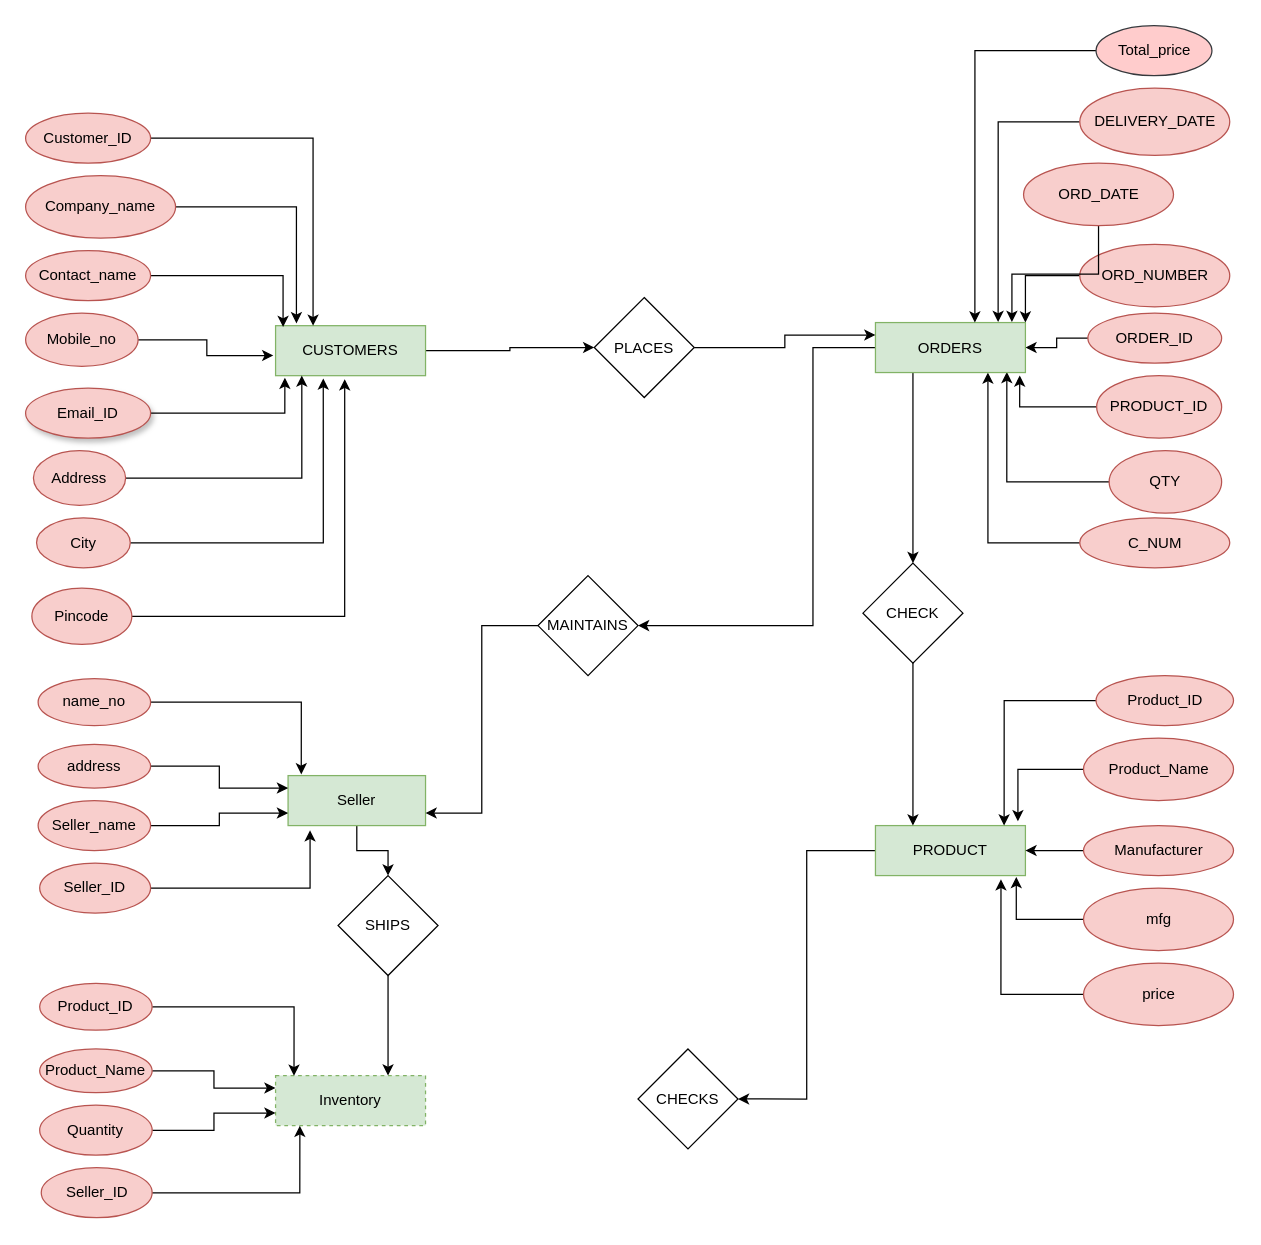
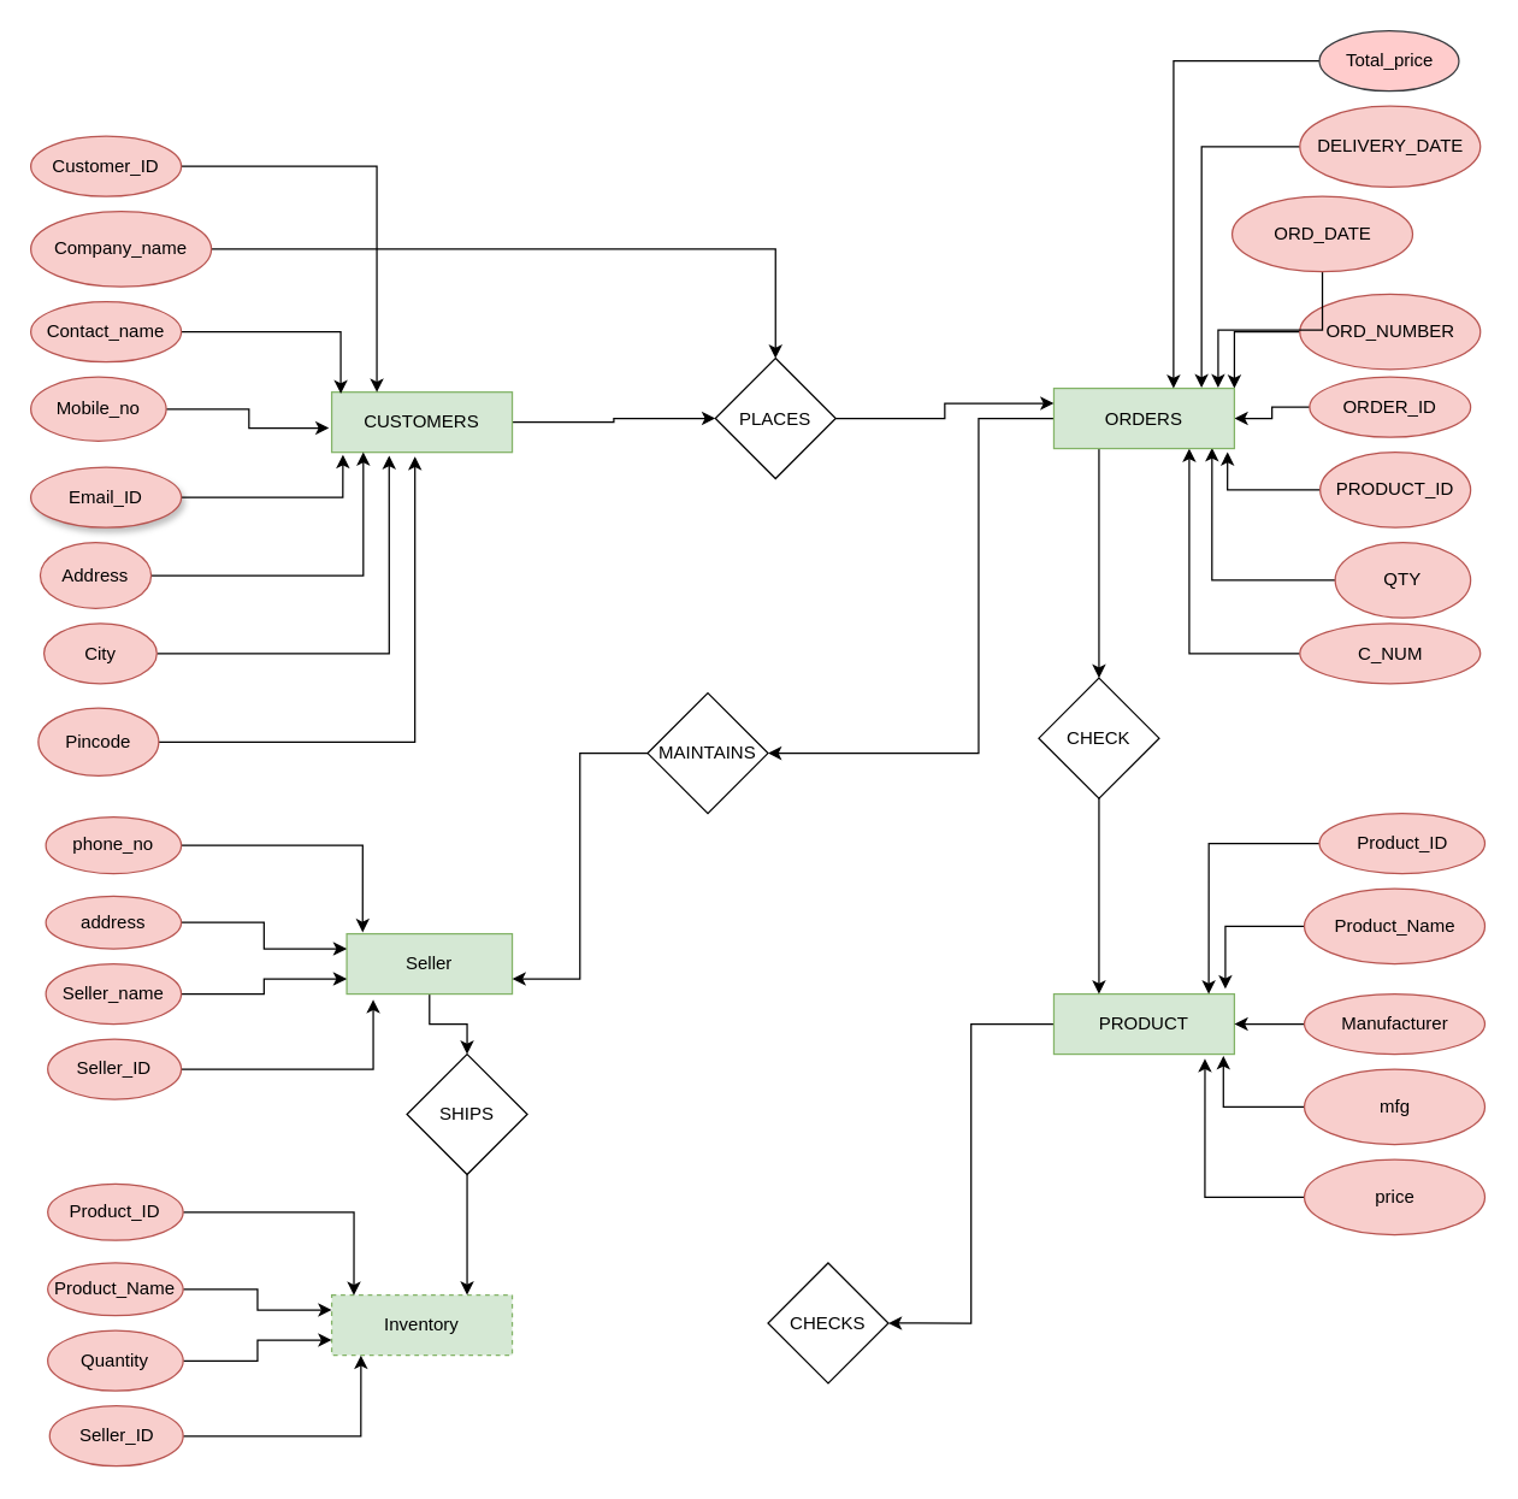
  <mxCell id="0" />
  <mxCell id="1" parent="0" />
  <mxCell id="2" style="edgeStyle=orthogonalEdgeStyle;rounded=0;orthogonalLoop=1;jettySize=auto;html=1;entryX=0;entryY=0.5;entryDx=0;entryDy=0;fontSize=8;" parent="1" source="3" target="50" edge="1"><mxGeometry relative="1" as="geometry" /></mxCell>
  <mxCell id="3" value="CUSTOMERS" style="rounded=0;whiteSpace=wrap;html=1;fillColor=#d5e8d4;strokeColor=#82b366;" parent="1" vertex="1"><mxGeometry x="220" y="260" width="120" height="40" as="geometry" /></mxCell>
  <mxCell id="4" style="edgeStyle=orthogonalEdgeStyle;rounded=0;orthogonalLoop=1;jettySize=auto;html=1;entryX=1;entryY=0.5;entryDx=0;entryDy=0;fontSize=12;" parent="1" source="5" target="74" edge="1"><mxGeometry relative="1" as="geometry" /></mxCell>
  <mxCell id="5" value="PRODUCT" style="rounded=0;whiteSpace=wrap;html=1;fillColor=#d5e8d4;strokeColor=#82b366;" parent="1" vertex="1"><mxGeometry x="700" y="660" width="120" height="40" as="geometry" /></mxCell>
  <mxCell id="6" style="edgeStyle=orthogonalEdgeStyle;rounded=0;orthogonalLoop=1;jettySize=auto;html=1;entryX=0.05;entryY=0.026;entryDx=0;entryDy=0;entryPerimeter=0;fontSize=8;" parent="1" source="7" target="3" edge="1"><mxGeometry relative="1" as="geometry" /></mxCell>
  <mxCell id="7" value="Contact_name" style="ellipse;whiteSpace=wrap;html=1;fillColor=#f8cecc;strokeColor=#b85450;" parent="1" vertex="1"><mxGeometry x="20" y="200" width="100" height="40" as="geometry" /></mxCell>
- <mxCell id="8" style="edgeStyle=orthogonalEdgeStyle;rounded=0;orthogonalLoop=1;jettySize=auto;html=1;entryX=0.139;entryY=-0.046;entryDx=0;entryDy=0;entryPerimeter=0;fontSize=8;" parent="1" source="9" target="3" edge="1"><mxGeometry relative="1" as="geometry" /></mxCell>
+ <mxCell id="8" style="edgeStyle=orthogonalEdgeStyle;rounded=0;orthogonalLoop=1;jettySize=auto;html=1;fontSize=8;" parent="1" source="9" target="50" edge="1"><mxGeometry relative="1" as="geometry" /></mxCell>
  <mxCell id="9" value="Company_name" style="ellipse;whiteSpace=wrap;html=1;fillColor=#f8cecc;strokeColor=#b85450;" parent="1" vertex="1"><mxGeometry x="20" y="140" width="120" height="50" as="geometry" /></mxCell>
  <mxCell id="10" style="edgeStyle=orthogonalEdgeStyle;rounded=0;orthogonalLoop=1;jettySize=auto;html=1;entryX=-0.015;entryY=0.597;entryDx=0;entryDy=0;entryPerimeter=0;fontSize=8;" parent="1" source="11" target="3" edge="1"><mxGeometry relative="1" as="geometry" /></mxCell>
  <mxCell id="11" value="Mobile_no" style="ellipse;whiteSpace=wrap;html=1;fillColor=#f8cecc;strokeColor=#b85450;" parent="1" vertex="1"><mxGeometry x="20" y="250" width="90" height="42.5" as="geometry" /></mxCell>
  <mxCell id="12" style="edgeStyle=orthogonalEdgeStyle;rounded=0;orthogonalLoop=1;jettySize=auto;html=1;entryX=0.25;entryY=0;entryDx=0;entryDy=0;fontSize=8;" parent="1" source="13" target="3" edge="1"><mxGeometry relative="1" as="geometry" /></mxCell>
  <mxCell id="13" value="Customer_ID" style="ellipse;whiteSpace=wrap;html=1;fillColor=#f8cecc;strokeColor=#b85450;" parent="1" vertex="1"><mxGeometry x="20" width="100" height="40" as="geometry" y="90" /></mxCell>
  <mxCell id="14" style="edgeStyle=orthogonalEdgeStyle;rounded=0;orthogonalLoop=1;jettySize=auto;html=1;entryX=0.461;entryY=1.069;entryDx=0;entryDy=0;entryPerimeter=0;fontSize=8;" parent="1" source="15" target="3" edge="1"><mxGeometry relative="1" as="geometry" /></mxCell>
  <mxCell id="15" value="Pincode" style="ellipse;whiteSpace=wrap;html=1;fillColor=#f8cecc;strokeColor=#b85450;" parent="1" vertex="1"><mxGeometry x="25" y="470" width="80" height="45" as="geometry" /></mxCell>
  <mxCell id="16" style="edgeStyle=orthogonalEdgeStyle;rounded=0;orthogonalLoop=1;jettySize=auto;html=1;entryX=0.175;entryY=0.997;entryDx=0;entryDy=0;entryPerimeter=0;fontSize=8;" parent="1" source="17" target="3" edge="1"><mxGeometry relative="1" as="geometry" /></mxCell>
  <mxCell id="17" value="Address" style="ellipse;whiteSpace=wrap;html=1;fillColor=#f8cecc;strokeColor=#b85450;direction=west;" parent="1" vertex="1"><mxGeometry x="26.25" y="360" width="73.75" height="43.75" as="geometry" /></mxCell>
  <mxCell id="18" style="edgeStyle=orthogonalEdgeStyle;rounded=0;orthogonalLoop=1;jettySize=auto;html=1;entryX=0.062;entryY=1.04;entryDx=0;entryDy=0;entryPerimeter=0;fontSize=8;" parent="1" source="19" target="3" edge="1"><mxGeometry relative="1" as="geometry" /></mxCell>
  <mxCell id="19" value="Email_ID" style="ellipse;whiteSpace=wrap;html=1;fillColor=#f8cecc;strokeColor=#b85450;shadow=1;" parent="1" vertex="1"><mxGeometry x="20" y="310" width="100" height="40" as="geometry" /></mxCell>
  <mxCell id="20" style="edgeStyle=orthogonalEdgeStyle;rounded=0;orthogonalLoop=1;jettySize=auto;html=1;entryX=0.318;entryY=1.054;entryDx=0;entryDy=0;entryPerimeter=0;fontSize=8;" parent="1" source="21" target="3" edge="1"><mxGeometry relative="1" as="geometry" /></mxCell>
  <mxCell id="21" value="City" style="ellipse;whiteSpace=wrap;html=1;fillColor=#f8cecc;strokeColor=#b85450;" parent="1" vertex="1"><mxGeometry x="28.75" y="413.75" width="75" height="40" as="geometry" /></mxCell>
  <mxCell id="22" style="edgeStyle=orthogonalEdgeStyle;rounded=0;orthogonalLoop=1;jettySize=auto;html=1;entryX=1;entryY=0.5;entryDx=0;entryDy=0;" parent="1" source="23" target="5" edge="1"><mxGeometry relative="1" as="geometry" /></mxCell>
  <mxCell id="23" value="Manufacturer" style="ellipse;whiteSpace=wrap;html=1;fillColor=#f8cecc;strokeColor=#b85450;" parent="1" vertex="1"><mxGeometry x="866.5" y="660" width="120" height="40" as="geometry" /></mxCell>
  <mxCell id="24" style="edgeStyle=orthogonalEdgeStyle;rounded=0;orthogonalLoop=1;jettySize=auto;html=1;entryX=0.95;entryY=-0.086;entryDx=0;entryDy=0;entryPerimeter=0;fontSize=12;" parent="1" source="25" target="5" edge="1"><mxGeometry relative="1" as="geometry" /></mxCell>
  <mxCell id="25" value="Product_Name" style="ellipse;whiteSpace=wrap;html=1;fillColor=#f8cecc;strokeColor=#b85450;" parent="1" vertex="1"><mxGeometry x="866.5" y="590" width="120" height="50" as="geometry" /></mxCell>
  <mxCell id="26" style="edgeStyle=orthogonalEdgeStyle;rounded=0;orthogonalLoop=1;jettySize=auto;html=1;entryX=0.939;entryY=1.027;entryDx=0;entryDy=0;entryPerimeter=0;fontSize=12;" parent="1" source="27" target="5" edge="1"><mxGeometry relative="1" as="geometry" /></mxCell>
  <mxCell id="27" value="mfg" style="ellipse;whiteSpace=wrap;html=1;fillColor=#f8cecc;strokeColor=#b85450;" parent="1" vertex="1"><mxGeometry x="866.5" y="710" width="120" height="50" as="geometry" /></mxCell>
  <mxCell id="28" style="edgeStyle=orthogonalEdgeStyle;rounded=0;orthogonalLoop=1;jettySize=auto;html=1;entryX=0.837;entryY=1.075;entryDx=0;entryDy=0;entryPerimeter=0;fontSize=12;" parent="1" source="29" target="5" edge="1"><mxGeometry relative="1" as="geometry" /></mxCell>
  <mxCell id="29" value="price" style="ellipse;whiteSpace=wrap;html=1;fillColor=#f8cecc;strokeColor=#b85450;" parent="1" vertex="1"><mxGeometry x="866.5" y="770" width="120" height="50" as="geometry" /></mxCell>
  <mxCell id="30" style="edgeStyle=orthogonalEdgeStyle;rounded=0;orthogonalLoop=1;jettySize=auto;html=1;entryX=0.858;entryY=0;entryDx=0;entryDy=0;entryPerimeter=0;" parent="1" source="31" target="5" edge="1"><mxGeometry relative="1" as="geometry" /></mxCell>
  <mxCell id="31" value="Product_ID" style="ellipse;whiteSpace=wrap;html=1;fillColor=#f8cecc;strokeColor=#b85450;" parent="1" vertex="1"><mxGeometry x="876.5" y="540" width="110" height="40" as="geometry" /></mxCell>
  <mxCell id="32" style="edgeStyle=orthogonalEdgeStyle;rounded=0;orthogonalLoop=1;jettySize=auto;html=1;entryX=1;entryY=0;entryDx=0;entryDy=0;fontSize=8;" parent="1" source="33" target="48" edge="1"><mxGeometry relative="1" as="geometry" /></mxCell>
  <mxCell id="33" value="ORD_NUMBER" style="ellipse;whiteSpace=wrap;html=1;fillColor=#f8cecc;strokeColor=#b85450;" parent="1" vertex="1"><mxGeometry x="863.5" y="195" width="120" height="50" as="geometry" /></mxCell>
  <mxCell id="34" style="edgeStyle=orthogonalEdgeStyle;rounded=0;orthogonalLoop=1;jettySize=auto;html=1;entryX=0.91;entryY=-0.011;entryDx=0;entryDy=0;entryPerimeter=0;fontSize=8;" parent="1" source="35" target="48" edge="1"><mxGeometry relative="1" as="geometry" /></mxCell>
  <mxCell id="35" value="ORD_DATE" style="ellipse;whiteSpace=wrap;html=1;fillColor=#f8cecc;strokeColor=#b85450;" parent="1" vertex="1"><mxGeometry x="818.5" y="130" width="120" height="50" as="geometry" /></mxCell>
  <mxCell id="36" style="edgeStyle=orthogonalEdgeStyle;rounded=0;orthogonalLoop=1;jettySize=auto;html=1;entryX=0.876;entryY=0.989;entryDx=0;entryDy=0;entryPerimeter=0;fontSize=8;" parent="1" source="37" target="48" edge="1"><mxGeometry relative="1" as="geometry" /></mxCell>
  <mxCell id="37" value="QTY" style="ellipse;whiteSpace=wrap;html=1;fillColor=#f8cecc;strokeColor=#b85450;" parent="1" vertex="1"><mxGeometry x="887" y="360" width="90" height="50" as="geometry" /></mxCell>
  <mxCell id="38" style="edgeStyle=orthogonalEdgeStyle;rounded=0;orthogonalLoop=1;jettySize=auto;html=1;entryX=0.75;entryY=1;entryDx=0;entryDy=0;fontSize=8;" parent="1" source="39" target="48" edge="1"><mxGeometry relative="1" as="geometry" /></mxCell>
  <mxCell id="39" value="C_NUM" style="ellipse;whiteSpace=wrap;html=1;fillColor=#f8cecc;strokeColor=#b85450;" parent="1" vertex="1"><mxGeometry x="863.5" y="413.75" width="120" height="40" as="geometry" /></mxCell>
  <mxCell id="40" style="edgeStyle=orthogonalEdgeStyle;rounded=0;orthogonalLoop=1;jettySize=auto;html=1;entryX=1;entryY=0.5;entryDx=0;entryDy=0;fontSize=8;" parent="1" source="41" target="48" edge="1"><mxGeometry relative="1" as="geometry" /></mxCell>
  <mxCell id="41" value="ORDER_ID" style="ellipse;whiteSpace=wrap;html=1;fillColor=#f8cecc;strokeColor=#b85450;" parent="1" vertex="1"><mxGeometry x="870" y="250" width="107" height="40" as="geometry" /></mxCell>
  <mxCell id="42" style="edgeStyle=orthogonalEdgeStyle;rounded=0;orthogonalLoop=1;jettySize=auto;html=1;entryX=0.962;entryY=1.058;entryDx=0;entryDy=0;entryPerimeter=0;fontSize=8;" parent="1" source="43" target="48" edge="1"><mxGeometry relative="1" as="geometry" /></mxCell>
  <mxCell id="43" value="PRODUCT_ID" style="ellipse;whiteSpace=wrap;html=1;fillColor=#f8cecc;strokeColor=#b85450;" parent="1" vertex="1"><mxGeometry x="877" y="300" width="100" height="50" as="geometry" /></mxCell>
  <mxCell id="44" style="edgeStyle=orthogonalEdgeStyle;rounded=0;orthogonalLoop=1;jettySize=auto;html=1;entryX=0.818;entryY=-0.011;entryDx=0;entryDy=0;entryPerimeter=0;fontSize=8;" parent="1" source="45" target="48" edge="1"><mxGeometry relative="1" as="geometry" /></mxCell>
  <mxCell id="45" value="DELIVERY_DATE" style="ellipse;whiteSpace=wrap;html=1;fillColor=#f8cecc;strokeColor=#b85450;" parent="1" vertex="1"><mxGeometry x="863.5" y="70" width="120" height="53.75" as="geometry" /></mxCell>
  <mxCell id="46" style="edgeStyle=orthogonalEdgeStyle;rounded=0;orthogonalLoop=1;jettySize=auto;html=1;fontSize=12;exitX=0.25;exitY=1;exitDx=0;exitDy=0;" parent="1" source="48" target="71" edge="1"><mxGeometry relative="1" as="geometry" /></mxCell>
  <mxCell id="47" style="edgeStyle=orthogonalEdgeStyle;rounded=0;orthogonalLoop=1;jettySize=auto;html=1;entryX=1;entryY=0.5;entryDx=0;entryDy=0;fontSize=12;" parent="1" source="48" target="73" edge="1"><mxGeometry relative="1" as="geometry"><Array as="points"><mxPoint x="650" y="278" /><mxPoint x="650" y="500" /></Array></mxGeometry></mxCell>
  <mxCell id="48" value="ORDERS" style="rounded=0;whiteSpace=wrap;html=1;fillColor=#d5e8d4;strokeColor=#82b366;" parent="1" vertex="1"><mxGeometry x="700" y="257.5" width="120" height="40" as="geometry" /></mxCell>
  <mxCell id="49" style="edgeStyle=orthogonalEdgeStyle;rounded=0;orthogonalLoop=1;jettySize=auto;html=1;fontSize=8;entryX=0;entryY=0.25;entryDx=0;entryDy=0;" parent="1" source="50" target="48" edge="1"><mxGeometry relative="1" as="geometry" /></mxCell>
  <mxCell id="50" value="&lt;font style=&quot;font-size: 12px;&quot;&gt;PLACES&lt;/font&gt;" style="rhombus;whiteSpace=wrap;html=1;fontSize=8;" parent="1" vertex="1"><mxGeometry x="475" y="237.5" width="80" height="80" as="geometry" /></mxCell>
  <mxCell id="51" style="edgeStyle=orthogonalEdgeStyle;rounded=0;orthogonalLoop=1;jettySize=auto;html=1;entryX=0.5;entryY=0;entryDx=0;entryDy=0;fontSize=12;" parent="1" source="52" target="76" edge="1"><mxGeometry relative="1" as="geometry" /></mxCell>
  <mxCell id="52" value="Seller" style="rounded=0;whiteSpace=wrap;html=1;fontSize=12;fillColor=#d5e8d4;strokeColor=#82b366;" parent="1" vertex="1"><mxGeometry x="230" y="620" width="110" height="40" as="geometry" /></mxCell>
  <mxCell id="53" style="edgeStyle=orthogonalEdgeStyle;rounded=0;orthogonalLoop=1;jettySize=auto;html=1;entryX=0.096;entryY=-0.024;entryDx=0;entryDy=0;entryPerimeter=0;fontSize=12;" parent="1" source="54" target="52" edge="1"><mxGeometry relative="1" as="geometry" /></mxCell>
- <mxCell id="54" value="name_no" style="ellipse;whiteSpace=wrap;html=1;fontSize=12;fillColor=#f8cecc;strokeColor=#b85450;" parent="1" vertex="1"><mxGeometry x="30" y="542.5" width="90" height="37.5" as="geometry" /></mxCell>
+ <mxCell id="54" value="phone_no" style="ellipse;whiteSpace=wrap;html=1;fontSize=12;fillColor=#f8cecc;strokeColor=#b85450;" parent="1" vertex="1"><mxGeometry x="30" y="542.5" width="90" height="37.5" as="geometry" /></mxCell>
  <mxCell id="55" style="edgeStyle=orthogonalEdgeStyle;rounded=0;orthogonalLoop=1;jettySize=auto;html=1;entryX=0;entryY=0.25;entryDx=0;entryDy=0;fontSize=12;" parent="1" source="56" target="52" edge="1"><mxGeometry relative="1" as="geometry" /></mxCell>
  <mxCell id="56" value="address" style="ellipse;whiteSpace=wrap;html=1;fontSize=12;fillColor=#f8cecc;strokeColor=#b85450;" parent="1" vertex="1"><mxGeometry x="30" y="595" width="90" height="35" as="geometry" /></mxCell>
  <mxCell id="57" style="edgeStyle=orthogonalEdgeStyle;rounded=0;orthogonalLoop=1;jettySize=auto;html=1;entryX=0;entryY=0.75;entryDx=0;entryDy=0;fontSize=12;" parent="1" source="58" target="52" edge="1"><mxGeometry relative="1" as="geometry" /></mxCell>
  <mxCell id="58" value="Seller_name" style="ellipse;whiteSpace=wrap;html=1;fontSize=12;fillColor=#f8cecc;strokeColor=#b85450;" parent="1" vertex="1"><mxGeometry x="30" y="640" width="90" height="40" as="geometry" /></mxCell>
  <mxCell id="59" style="edgeStyle=orthogonalEdgeStyle;rounded=0;orthogonalLoop=1;jettySize=auto;html=1;entryX=0.16;entryY=1.094;entryDx=0;entryDy=0;entryPerimeter=0;fontSize=12;" parent="1" source="60" target="52" edge="1"><mxGeometry relative="1" as="geometry" /></mxCell>
  <mxCell id="60" value="Seller_ID" style="ellipse;whiteSpace=wrap;html=1;fontSize=12;fillColor=#f8cecc;strokeColor=#b85450;" parent="1" vertex="1"><mxGeometry x="31.25" y="690" width="88.75" height="40" as="geometry" /></mxCell>
  <mxCell id="61" value="&lt;font style=&quot;font-size: 12px;&quot;&gt;Inventory&lt;/font&gt;" style="rounded=0;whiteSpace=wrap;html=1;fontSize=12;fillColor=#d5e8d4;strokeColor=#82b366;dashed=1;" parent="1" vertex="1"><mxGeometry x="220" y="860" width="120" height="40" as="geometry" /></mxCell>
  <mxCell id="62" style="edgeStyle=orthogonalEdgeStyle;rounded=0;orthogonalLoop=1;jettySize=auto;html=1;entryX=0.123;entryY=0.006;entryDx=0;entryDy=0;entryPerimeter=0;fontSize=12;" parent="1" source="63" target="61" edge="1"><mxGeometry relative="1" as="geometry" /></mxCell>
  <mxCell id="63" value="Product_ID" style="ellipse;whiteSpace=wrap;html=1;fontSize=12;fillColor=#f8cecc;strokeColor=#b85450;" parent="1" vertex="1"><mxGeometry x="31.25" y="786.25" width="90" height="37.5" as="geometry" /></mxCell>
  <mxCell id="64" style="edgeStyle=orthogonalEdgeStyle;rounded=0;orthogonalLoop=1;jettySize=auto;html=1;entryX=0;entryY=0.25;entryDx=0;entryDy=0;fontSize=12;" parent="1" source="65" target="61" edge="1"><mxGeometry relative="1" as="geometry" /></mxCell>
  <mxCell id="65" value="Product_Name" style="ellipse;whiteSpace=wrap;html=1;fontSize=12;fillColor=#f8cecc;strokeColor=#b85450;" parent="1" vertex="1"><mxGeometry x="31.25" y="838.75" width="90" height="35" as="geometry" /></mxCell>
  <mxCell id="66" style="edgeStyle=orthogonalEdgeStyle;rounded=0;orthogonalLoop=1;jettySize=auto;html=1;entryX=0;entryY=0.75;entryDx=0;entryDy=0;fontSize=12;" parent="1" source="67" target="61" edge="1"><mxGeometry relative="1" as="geometry" /></mxCell>
  <mxCell id="67" value="Quantity" style="ellipse;whiteSpace=wrap;html=1;fontSize=12;fillColor=#f8cecc;strokeColor=#b85450;" parent="1" vertex="1"><mxGeometry x="31.25" y="883.75" width="90" height="40" as="geometry" /></mxCell>
  <mxCell id="68" style="edgeStyle=orthogonalEdgeStyle;rounded=0;orthogonalLoop=1;jettySize=auto;html=1;entryX=0.162;entryY=1.006;entryDx=0;entryDy=0;entryPerimeter=0;fontSize=12;" parent="1" source="69" target="61" edge="1"><mxGeometry relative="1" as="geometry" /></mxCell>
  <mxCell id="69" value="Seller_ID" style="ellipse;whiteSpace=wrap;html=1;fontSize=12;fillColor=#f8cecc;strokeColor=#b85450;" parent="1" vertex="1"><mxGeometry x="32.5" y="933.75" width="88.75" height="40" as="geometry" /></mxCell>
  <mxCell id="70" style="edgeStyle=orthogonalEdgeStyle;rounded=0;orthogonalLoop=1;jettySize=auto;html=1;entryX=0.25;entryY=0;entryDx=0;entryDy=0;fontSize=12;" parent="1" source="71" target="5" edge="1"><mxGeometry relative="1" as="geometry" /></mxCell>
  <mxCell id="71" value="CHECK" style="rhombus;whiteSpace=wrap;html=1;fontSize=12;" parent="1" vertex="1"><mxGeometry x="690" y="450" width="80" height="80" as="geometry" /></mxCell>
  <mxCell id="72" style="edgeStyle=orthogonalEdgeStyle;rounded=0;orthogonalLoop=1;jettySize=auto;html=1;entryX=1;entryY=0.75;entryDx=0;entryDy=0;fontSize=12;" parent="1" source="73" target="52" edge="1"><mxGeometry relative="1" as="geometry" /></mxCell>
  <mxCell id="73" value="MAINTAINS" style="rhombus;whiteSpace=wrap;html=1;fontSize=12;" parent="1" vertex="1"><mxGeometry x="430" y="460" width="80" height="80" as="geometry" /></mxCell>
  <mxCell id="74" value="CHECKS" style="rhombus;whiteSpace=wrap;html=1;fontSize=12;" parent="1" vertex="1"><mxGeometry x="510" y="838.75" width="80" height="80" as="geometry" /></mxCell>
  <mxCell id="75" style="edgeStyle=orthogonalEdgeStyle;rounded=0;orthogonalLoop=1;jettySize=auto;html=1;entryX=0.75;entryY=0;entryDx=0;entryDy=0;fontSize=12;" parent="1" source="76" target="61" edge="1"><mxGeometry relative="1" as="geometry" /></mxCell>
  <mxCell id="76" value="SHIPS" style="rhombus;whiteSpace=wrap;html=1;fontSize=12;" parent="1" vertex="1"><mxGeometry x="270" y="700" width="80" height="80" as="geometry" /></mxCell>
  <mxCell id="77" style="edgeStyle=orthogonalEdgeStyle;rounded=0;orthogonalLoop=1;jettySize=auto;html=1;entryX=0.663;entryY=0.001;entryDx=0;entryDy=0;entryPerimeter=0;" parent="1" source="78" target="48" edge="1"><mxGeometry relative="1" as="geometry" /></mxCell>
  <mxCell id="78" value="Total_price" style="ellipse;whiteSpace=wrap;html=1;hachureGap=4;fillColor=#ffcccc;strokeColor=#36393d;" parent="1" vertex="1"><mxGeometry x="876.5" y="20" width="92.75" height="40" as="geometry" /></mxCell>
